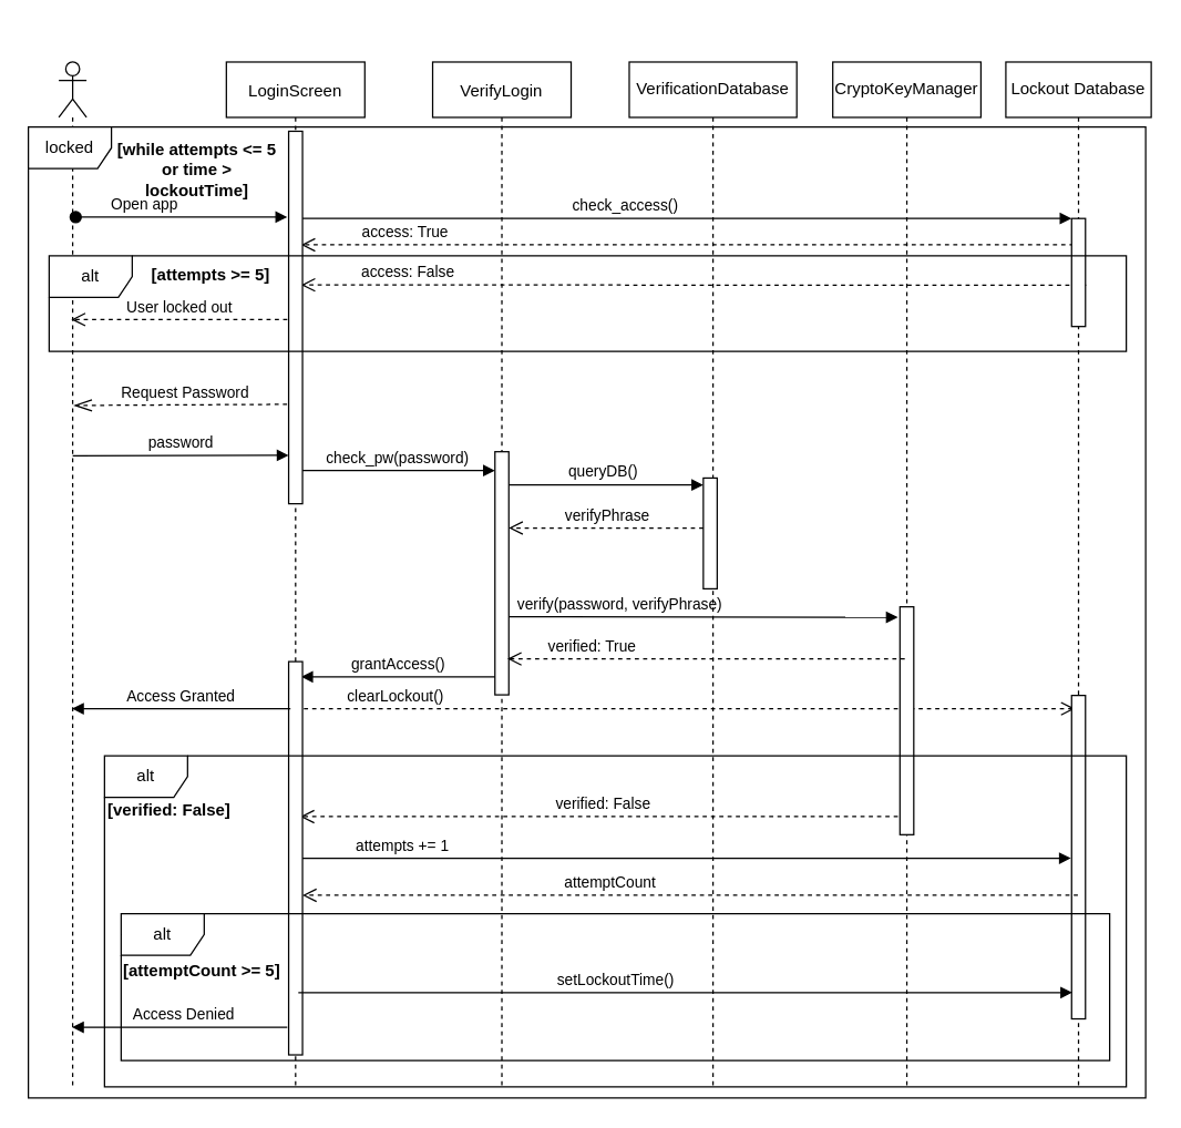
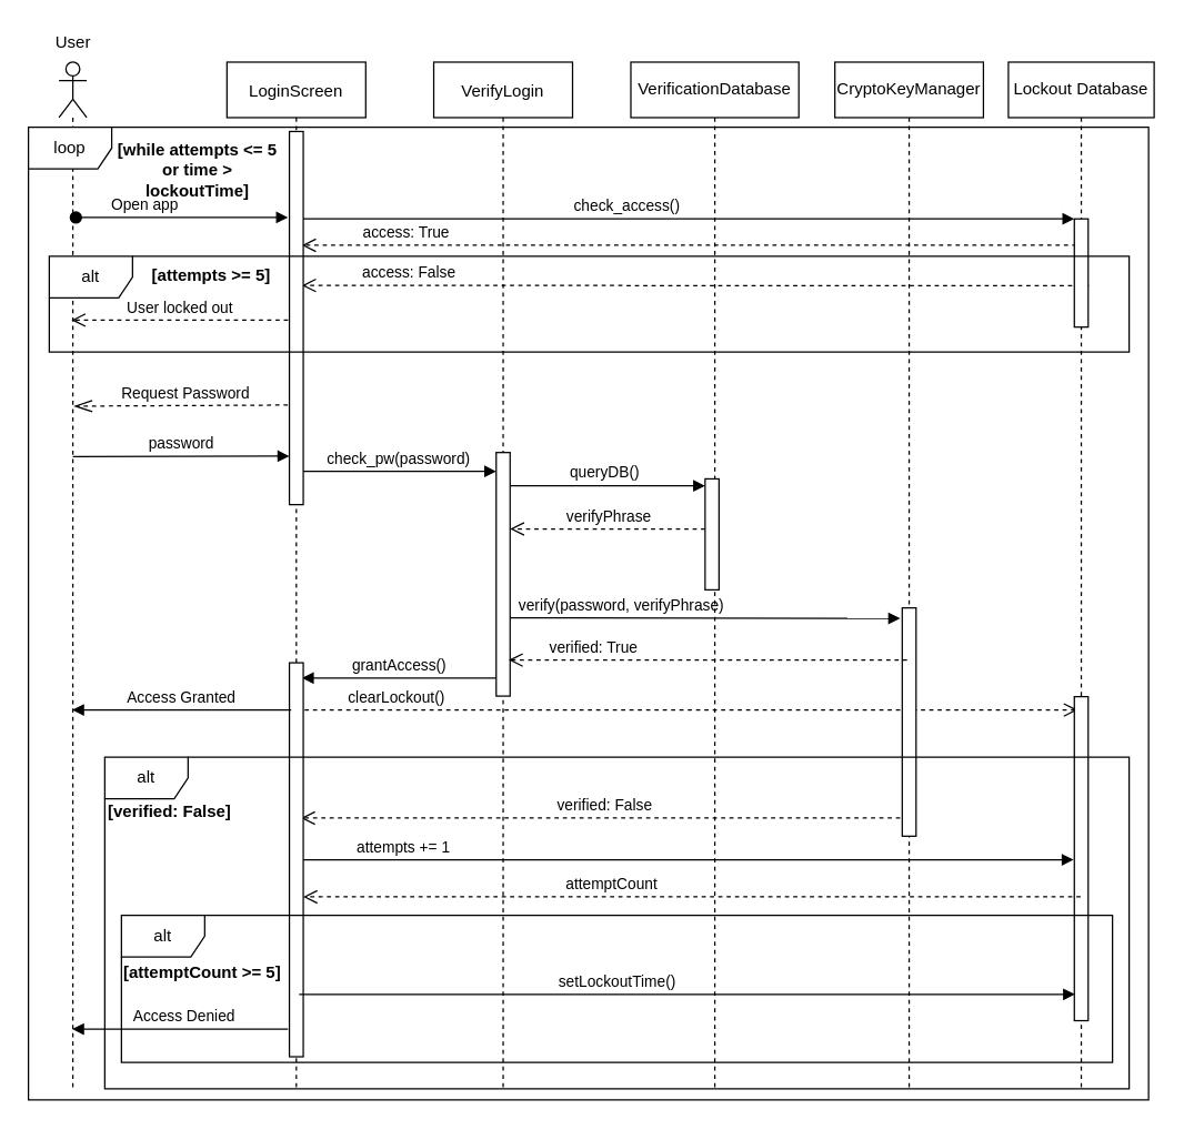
  <mxCell id="0" />
  <mxCell id="1" parent="0" />
  <mxCell id="2" value="verified: False" style="html=1;verticalAlign=bottom;endArrow=open;dashed=1;endSize=8;entryX=0.835;entryY=0.394;entryDx=0;entryDy=0;entryPerimeter=0;" edge="1" parent="1" source="23" target="28"><mxGeometry relative="1" as="geometry"><mxPoint x="452" y="575.22" as="sourcePoint" /><mxPoint x="372" y="575.22" as="targetPoint" /></mxGeometry></mxCell>
  <mxCell id="3" value="clearLockout()" style="html=1;verticalAlign=bottom;endArrow=open;dashed=1;endSize=8;" edge="1" parent="1"><mxGeometry x="-0.744" relative="1" as="geometry"><mxPoint x="776" y="511" as="targetPoint" /><mxPoint x="213" y="511" as="sourcePoint" /><mxPoint as="offset" /></mxGeometry></mxCell>
  <mxCell id="4" value="check_pw(password)" style="verticalAlign=bottom;endArrow=block;shadow=0;strokeWidth=1;" parent="1" edge="1"><mxGeometry relative="1" as="geometry"><mxPoint x="217" y="339" as="sourcePoint" /><mxPoint x="357" y="339" as="targetPoint" /></mxGeometry></mxCell>
  <mxCell id="5" value="Request Password" style="html=1;verticalAlign=bottom;endArrow=openThin;exitX=0.482;exitY=0.733;exitDx=0;exitDy=0;exitPerimeter=0;dashed=1;endFill=0;endSize=11;" edge="1" parent="1" source="14"><mxGeometry width="80" relative="1" as="geometry"><mxPoint x="167" y="292.002" as="sourcePoint" /><mxPoint x="52.837" y="292.002" as="targetPoint" /></mxGeometry></mxCell>
  <mxCell id="6" value="access: False" style="html=1;verticalAlign=bottom;endArrow=open;dashed=1;endSize=8;exitX=-0.283;exitY=0.335;exitDx=0;exitDy=0;exitPerimeter=0;" edge="1" parent="1"><mxGeometry x="0.73" relative="1" as="geometry"><mxPoint x="217" y="205" as="targetPoint" /><mxPoint x="783.92" y="205.13" as="sourcePoint" /><mxPoint as="offset" /></mxGeometry></mxCell>
  <mxCell id="7" value="access: True" style="html=1;verticalAlign=bottom;endArrow=open;dashed=1;endSize=8;" edge="1" parent="1"><mxGeometry x="0.73" relative="1" as="geometry"><mxPoint x="217" y="176" as="targetPoint" /><mxPoint x="775" y="176" as="sourcePoint" /><mxPoint as="offset" /></mxGeometry></mxCell>
  <mxCell id="8" value="grantAccess()" style="html=1;verticalAlign=bottom;endArrow=block;endSize=6;" edge="1" parent="1"><mxGeometry x="0.06" relative="1" as="geometry"><mxPoint x="366" y="488" as="sourcePoint" /><mxPoint x="217" y="488" as="targetPoint" /><mxPoint as="offset" /></mxGeometry></mxCell>
  <mxCell id="9" value="User locked out" style="html=1;verticalAlign=bottom;endArrow=open;dashed=1;endSize=8;" edge="1" parent="1"><mxGeometry relative="1" as="geometry"><mxPoint x="207" y="230" as="sourcePoint" /><mxPoint x="51" y="230" as="targetPoint" /></mxGeometry></mxCell>
  <mxCell id="10" value="check_access()" style="html=1;verticalAlign=bottom;endArrow=block;entryX=0;entryY=0;" edge="1" target="25" parent="1"><mxGeometry x="-0.153" relative="1" as="geometry"><mxPoint x="214" y="157" as="sourcePoint" /><mxPoint as="offset" /></mxGeometry></mxCell>
  <mxCell id="11" value="verify(password, verifyPhrase)" style="html=1;verticalAlign=bottom;endArrow=block;exitX=0.526;exitY=0.542;exitDx=0;exitDy=0;exitPerimeter=0;" edge="1" parent="1" source="15"><mxGeometry x="-0.423" width="80" relative="1" as="geometry"><mxPoint x="345" y="398.51" as="sourcePoint" /><mxPoint x="648" y="445" as="targetPoint" /><mxPoint as="offset" /></mxGeometry></mxCell>
  <mxCell id="12" value="queryDB()" style="html=1;verticalAlign=bottom;endArrow=block;entryX=0.452;entryY=0.29;entryDx=0;entryDy=0;entryPerimeter=0;" edge="1" parent="1"><mxGeometry relative="1" as="geometry"><mxPoint x="363" y="349.43" as="sourcePoint" /><mxPoint x="507.502" y="349.43" as="targetPoint" /></mxGeometry></mxCell>
  <mxCell id="13" value="LoginScreen" style="shape=umlLifeline;perimeter=lifelinePerimeter;container=1;collapsible=0;recursiveResize=0;rounded=0;shadow=0;strokeWidth=1;" parent="1" vertex="1"><mxGeometry x="163" y="44" width="100" height="740" as="geometry" /></mxCell>
  <mxCell id="14" value="" style="points=[];perimeter=orthogonalPerimeter;rounded=0;shadow=0;strokeWidth=1;" parent="13" vertex="1"><mxGeometry x="45" y="50" width="10" height="269" as="geometry" /></mxCell>
  <mxCell id="15" value="VerifyLogin" style="shape=umlLifeline;perimeter=lifelinePerimeter;container=1;collapsible=0;recursiveResize=0;rounded=0;shadow=0;strokeWidth=1;" parent="1" vertex="1"><mxGeometry x="312" y="44" width="100" height="739" as="geometry" /></mxCell>
  <mxCell id="16" value="" style="points=[];perimeter=orthogonalPerimeter;rounded=0;shadow=0;strokeWidth=1;" parent="15" vertex="1"><mxGeometry x="45" y="281.43" width="10" height="175.57" as="geometry" /></mxCell>
  <mxCell id="17" value="" style="shape=umlLifeline;participant=umlActor;perimeter=lifelinePerimeter;whiteSpace=wrap;html=1;container=1;collapsible=0;recursiveResize=0;verticalAlign=top;spacingTop=36;outlineConnect=0;" vertex="1" parent="1"><mxGeometry x="42" y="44" width="20" height="739" as="geometry" /></mxCell>
  <mxCell id="18" value="Open app" style="verticalAlign=bottom;startArrow=oval;endArrow=block;startSize=8;shadow=0;strokeWidth=1;" parent="1" edge="1"><mxGeometry x="-0.35" relative="1" as="geometry"><mxPoint x="54.17" y="156" as="sourcePoint" /><mxPoint x="207" y="156" as="targetPoint" /><Array as="points" /><mxPoint as="offset" /></mxGeometry></mxCell>
  <mxCell id="19" value="VerificationDatabase" style="shape=umlLifeline;perimeter=lifelinePerimeter;whiteSpace=wrap;html=1;container=1;collapsible=0;recursiveResize=0;outlineConnect=0;" vertex="1" parent="1"><mxGeometry x="454" y="44" width="121" height="740" as="geometry" /></mxCell>
  <mxCell id="20" value="&lt;div&gt;Lockout Database&lt;/div&gt;" style="shape=umlLifeline;perimeter=lifelinePerimeter;whiteSpace=wrap;html=1;container=1;collapsible=0;recursiveResize=0;outlineConnect=0;" vertex="1" parent="1"><mxGeometry x="726" y="44" width="105" height="740" as="geometry" /></mxCell>
  <mxCell id="21" value="" style="html=1;points=[];perimeter=orthogonalPerimeter;" vertex="1" parent="1"><mxGeometry x="507.5" y="344.43" width="10" height="80" as="geometry" /></mxCell>
  <mxCell id="22" value="verifyPhrase" style="html=1;verticalAlign=bottom;endArrow=open;dashed=1;endSize=8;" edge="1" parent="1"><mxGeometry relative="1" as="geometry"><mxPoint x="367" y="380.5" as="targetPoint" /><mxPoint x="507.5" y="380.5" as="sourcePoint" /></mxGeometry></mxCell>
  <mxCell id="23" value="CryptoKeyManager" style="shape=umlLifeline;perimeter=lifelinePerimeter;whiteSpace=wrap;html=1;container=1;collapsible=0;recursiveResize=0;outlineConnect=0;" vertex="1" parent="1"><mxGeometry x="601" y="44" width="107" height="741" as="geometry" /></mxCell>
  <mxCell id="24" value="" style="html=1;points=[];perimeter=orthogonalPerimeter;" vertex="1" parent="1"><mxGeometry x="649.5" y="437.43" width="10" height="164.57" as="geometry" /></mxCell>
  <mxCell id="25" value="" style="html=1;points=[];perimeter=orthogonalPerimeter;" vertex="1" parent="1"><mxGeometry x="773.5" y="157" width="10" height="78" as="geometry" /></mxCell>
  <mxCell id="26" value="password" style="html=1;verticalAlign=bottom;endArrow=block;endSize=6;" edge="1" parent="1"><mxGeometry width="80" relative="1" as="geometry"><mxPoint x="52" y="328.43" as="sourcePoint" /><mxPoint x="208" y="328" as="targetPoint" /></mxGeometry></mxCell>
  <mxCell id="27" value="&lt;b&gt;[attempts &amp;gt;= 5]&lt;/b&gt;" style="text;html=1;strokeColor=none;fillColor=none;align=center;verticalAlign=middle;whiteSpace=wrap;rounded=0;" vertex="1" parent="1"><mxGeometry x="107" y="188" width="90" height="20" as="geometry" /></mxCell>
  <mxCell id="28" value="" style="html=1;points=[];perimeter=orthogonalPerimeter;" vertex="1" parent="1"><mxGeometry x="208" y="477" width="10" height="284" as="geometry" /></mxCell>
  <mxCell id="29" value="verified: True" style="html=1;verticalAlign=bottom;endArrow=open;dashed=1;endSize=8;" edge="1" parent="1"><mxGeometry x="0.574" relative="1" as="geometry"><mxPoint x="653" y="475" as="sourcePoint" /><mxPoint x="366" y="475" as="targetPoint" /><mxPoint as="offset" /></mxGeometry></mxCell>
  <mxCell id="30" value="" style="html=1;points=[];perimeter=orthogonalPerimeter;" vertex="1" parent="1"><mxGeometry x="773.5" y="501.43" width="10" height="233.57" as="geometry" /></mxCell>
  <mxCell id="31" value="&lt;div&gt;&lt;b&gt;[verified: False]&lt;/b&gt;&lt;/div&gt;" style="text;html=1;strokeColor=none;fillColor=none;align=center;verticalAlign=middle;whiteSpace=wrap;rounded=0;" vertex="1" parent="1"><mxGeometry x="73" y="575.22" width="98" height="20" as="geometry" /></mxCell>
  <mxCell id="32" value="attempts += 1" style="html=1;verticalAlign=bottom;endArrow=block;endSize=6;" edge="1" parent="1"><mxGeometry x="-0.741" width="80" relative="1" as="geometry"><mxPoint x="218" y="619" as="sourcePoint" /><mxPoint x="773" y="619" as="targetPoint" /><mxPoint as="offset" /></mxGeometry></mxCell>
  <mxCell id="33" value="&lt;b&gt;[while attempts &amp;lt;= 5 or time &amp;gt; lockoutTime]&lt;br&gt;&lt;/b&gt;" style="text;html=1;strokeColor=none;fillColor=none;align=center;verticalAlign=middle;whiteSpace=wrap;rounded=0;" vertex="1" parent="1"><mxGeometry x="77" y="112" width="130" height="20" as="geometry" /></mxCell>
  <mxCell id="34" value="attemptCount" style="html=1;verticalAlign=bottom;endArrow=open;dashed=1;endSize=8;" edge="1" parent="1" source="20"><mxGeometry x="0.207" relative="1" as="geometry"><mxPoint x="751.5" y="546.72" as="sourcePoint" /><mxPoint x="218" y="645.72" as="targetPoint" /><mxPoint as="offset" /></mxGeometry></mxCell>
  <mxCell id="35" value="&lt;b&gt;[attemptCount &amp;gt;= 5]&lt;br&gt;&lt;/b&gt;" style="text;html=1;strokeColor=none;fillColor=none;align=center;verticalAlign=middle;whiteSpace=wrap;rounded=0;" vertex="1" parent="1"><mxGeometry x="75" y="691" width="141" height="20" as="geometry" /></mxCell>
  <mxCell id="36" value="setLockoutTime()" style="html=1;verticalAlign=bottom;endArrow=block;endSize=6;" edge="1" parent="1"><mxGeometry x="-0.177" width="80" relative="1" as="geometry"><mxPoint x="215" y="716" as="sourcePoint" /><mxPoint x="774" y="716" as="targetPoint" /><mxPoint x="-1" as="offset" /></mxGeometry></mxCell>
  <mxCell id="37" value="Access Denied" style="html=1;verticalAlign=bottom;endArrow=block;endSize=6;" edge="1" parent="1" target="17"><mxGeometry x="-0.036" width="80" relative="1" as="geometry"><mxPoint x="207" y="741" as="sourcePoint" /><mxPoint x="105.5" y="730" as="targetPoint" /><Array as="points"><mxPoint x="132" y="741" /></Array><mxPoint as="offset" /></mxGeometry></mxCell>
  <mxCell id="38" value="Access Granted" style="html=1;verticalAlign=bottom;endArrow=block;endSize=6;exitX=0.463;exitY=0.631;exitDx=0;exitDy=0;exitPerimeter=0;" edge="1" parent="1" source="13" target="17"><mxGeometry width="80" relative="1" as="geometry"><mxPoint x="192" y="512" as="sourcePoint" /><mxPoint x="112" y="512" as="targetPoint" /></mxGeometry></mxCell>
  <mxCell id="39" value="alt" style="shape=umlFrame;whiteSpace=wrap;html=1;" vertex="1" parent="1"><mxGeometry x="87" y="659" width="714" height="106" as="geometry" /></mxCell>
  <mxCell id="40" value="alt" style="shape=umlFrame;whiteSpace=wrap;html=1;" vertex="1" parent="1"><mxGeometry x="75" y="545" width="738" height="239" as="geometry" /></mxCell>
+ <mxCell id="41" value="User" style="text;html=1;strokeColor=none;fillColor=none;align=center;verticalAlign=middle;whiteSpace=wrap;rounded=0;" vertex="1" parent="1"><mxGeometry x="30" y="20" width="45" height="20" as="geometry" /></mxCell>
  <mxCell id="42" value="&lt;div&gt;alt&lt;/div&gt;" style="shape=umlFrame;whiteSpace=wrap;html=1;" vertex="1" parent="1"><mxGeometry x="35" y="184" width="778" height="69" as="geometry" /></mxCell>
- <mxCell id="43" value="locked" style="shape=umlFrame;whiteSpace=wrap;html=1;" vertex="1" parent="1"><mxGeometry x="20" y="91" width="807" height="701" as="geometry" /></mxCell>
+ <mxCell id="43" value="loop" style="shape=umlFrame;whiteSpace=wrap;html=1;" vertex="1" parent="1"><mxGeometry x="20" y="91" width="807" height="701" as="geometry" /></mxCell>
